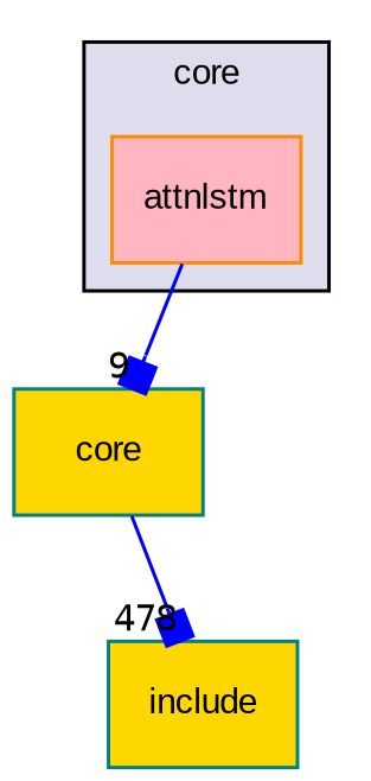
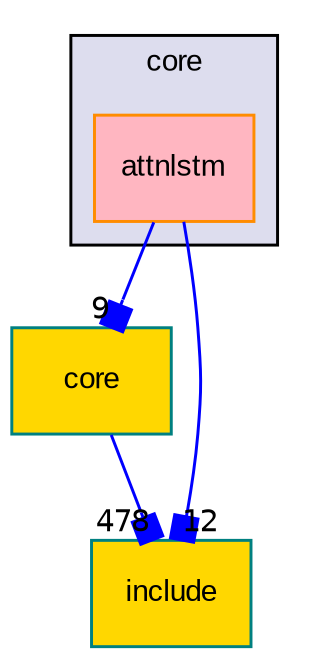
  digraph {
    compound=true
    fontname="Liberation Sans"
    node [color=teal fillcolor=gold fontname="Liberation Sans" fontsize=10 shape=box style=filled]
    edge [arrowhead=box color=blue fontname="Liberation Sans" labeldistance=1.5 labelfontname=Helvetica labelfontsize=10]
    n1 [color=darkorange fillcolor=lightpink label=attnlstm pencolor=black]
    n2 [label=core]
    n3 [label=include]
    subgraph cluster_1 {
      bgcolor="#ddddee"
      fontsize=10
      label=core
      pencolor=black
      n1
    }
    n1 -> n2 [headlabel=9]
+   n1 -> n3 [headlabel=12]
    n2 -> n3 [headlabel=478]
  }
